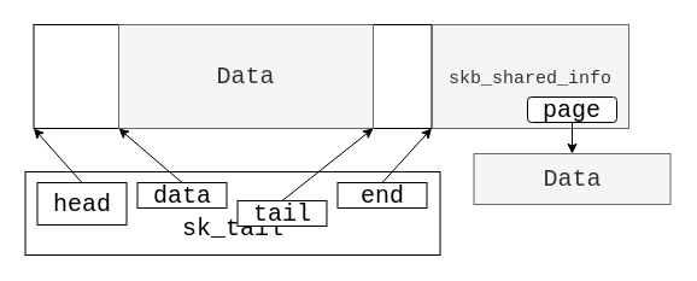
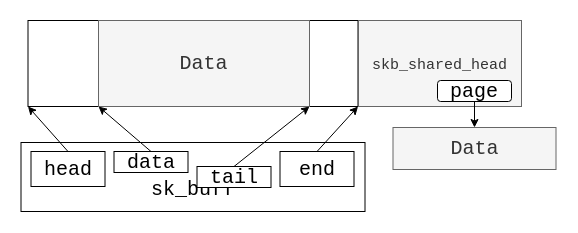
  <mxCell id="0" />
  <mxCell id="1" parent="0" />
- <mxCell id="2" value="&lt;font style=&quot;font-size: 20px&quot;&gt;&lt;br&gt;sk_tail&lt;/font&gt;" style="rounded=0;whiteSpace=wrap;html=1;fontFamily=Courier New;" parent="1" vertex="1"><mxGeometry x="20.5" y="142" width="344" height="69" as="geometry" /></mxCell>
+ <mxCell id="2" value="&lt;font style=&quot;font-size: 20px&quot;&gt;&lt;br&gt;sk_buff&lt;/font&gt;" style="rounded=0;whiteSpace=wrap;html=1;fontFamily=Courier New;" parent="1" vertex="1"><mxGeometry x="20.5" y="142" width="344" height="69" as="geometry" /></mxCell>
  <mxCell id="3" value="" style="rounded=0;whiteSpace=wrap;html=1;fontFamily=Courier New;" parent="1" vertex="1"><mxGeometry x="27.5" y="20" width="330" height="86" as="geometry" /></mxCell>
  <mxCell id="4" value="Data" style="rounded=0;whiteSpace=wrap;html=1;fillColor=#f5f5f5;strokeColor=#666666;fontColor=#333333;fontFamily=Courier New;fontSize=20;" parent="1" vertex="1"><mxGeometry x="98" y="20" width="211" height="86" as="geometry" /></mxCell>
  <mxCell id="5" value="" style="endArrow=classic;html=1;fontFamily=Courier New;fontSize=20;exitX=0.5;exitY=0;exitDx=0;exitDy=0;entryX=0;entryY=1;entryDx=0;entryDy=0;" parent="1" source="6" target="3" edge="1"><mxGeometry width="50" height="50" relative="1" as="geometry"><mxPoint x="314" y="199" as="sourcePoint" /><mxPoint x="301" y="161" as="targetPoint" /></mxGeometry></mxCell>
  <mxCell id="6" value="&lt;font style=&quot;font-size: 20px&quot;&gt;head&lt;/font&gt;" style="rounded=0;whiteSpace=wrap;html=1;fontFamily=Courier New;" parent="1" vertex="1"><mxGeometry x="30.5" y="151" width="74" height="35" as="geometry" /></mxCell>
  <mxCell id="7" value="&lt;font style=&quot;font-size: 20px&quot;&gt;data&lt;/font&gt;" style="rounded=0;whiteSpace=wrap;html=1;fontFamily=Courier New;" parent="1" vertex="1"><mxGeometry x="113.5" y="151" width="74" height="21" as="geometry" /></mxCell>
- <mxCell id="8" value="&lt;font style=&quot;font-size: 20px&quot;&gt;end&lt;/font&gt;" style="rounded=0;whiteSpace=wrap;html=1;fontFamily=Courier New;" parent="1" vertex="1"><mxGeometry x="279.5" y="151" width="74" height="21" as="geometry" /></mxCell>
+ <mxCell id="8" value="&lt;font style=&quot;font-size: 20px&quot;&gt;end&lt;/font&gt;" style="rounded=0;whiteSpace=wrap;html=1;fontFamily=Courier New;" parent="1" vertex="1"><mxGeometry x="279.5" y="151" width="74" height="35" as="geometry" /></mxCell>
  <mxCell id="9" value="&lt;font style=&quot;font-size: 20px&quot;&gt;tail&lt;/font&gt;" style="rounded=0;whiteSpace=wrap;html=1;fontFamily=Courier New;" parent="1" vertex="1"><mxGeometry x="196.5" y="166" width="74" height="21" as="geometry" /></mxCell>
  <mxCell id="10" value="" style="endArrow=classic;html=1;fontFamily=Courier New;fontSize=20;exitX=0.5;exitY=0;exitDx=0;exitDy=0;entryX=0;entryY=1;entryDx=0;entryDy=0;" parent="1" source="7" target="4" edge="1"><mxGeometry width="50" height="50" relative="1" as="geometry"><mxPoint x="94" y="210" as="sourcePoint" /><mxPoint x="26.5" y="117" as="targetPoint" /></mxGeometry></mxCell>
  <mxCell id="11" value="" style="endArrow=classic;html=1;fontFamily=Courier New;fontSize=20;exitX=0.5;exitY=0;exitDx=0;exitDy=0;entryX=1;entryY=1;entryDx=0;entryDy=0;" parent="1" source="9" target="4" edge="1"><mxGeometry width="50" height="50" relative="1" as="geometry"><mxPoint x="177" y="162" as="sourcePoint" /><mxPoint x="97" y="117" as="targetPoint" /></mxGeometry></mxCell>
  <mxCell id="12" value="" style="endArrow=classic;html=1;fontFamily=Courier New;fontSize=20;exitX=0.5;exitY=0;exitDx=0;exitDy=0;entryX=1;entryY=1;entryDx=0;entryDy=0;" parent="1" source="8" target="3" edge="1"><mxGeometry width="50" height="50" relative="1" as="geometry"><mxPoint x="187" y="172" as="sourcePoint" /><mxPoint x="107" y="127" as="targetPoint" /></mxGeometry></mxCell>
- <mxCell id="13" value="&lt;font style=&quot;font-size: 15px&quot;&gt;skb_shared_info&lt;/font&gt;" style="rounded=0;whiteSpace=wrap;html=1;fillColor=#f5f5f5;strokeColor=#666666;fontColor=#333333;fontFamily=Courier New;fontSize=20;" vertex="1" parent="1"><mxGeometry x="358" y="20" width="163" height="86" as="geometry" /></mxCell>
+ <mxCell id="13" value="&lt;font style=&quot;font-size: 15px&quot;&gt;skb_shared_head&lt;/font&gt;" style="rounded=0;whiteSpace=wrap;html=1;fillColor=#f5f5f5;strokeColor=#666666;fontColor=#333333;fontFamily=Courier New;fontSize=20;" vertex="1" parent="1"><mxGeometry x="358" y="20" width="163" height="86" as="geometry" /></mxCell>
  <mxCell id="14" value="Data" style="rounded=0;whiteSpace=wrap;html=1;fillColor=#f5f5f5;strokeColor=#666666;fontColor=#333333;fontFamily=Courier New;fontSize=20;" vertex="1" parent="1"><mxGeometry x="392.5" y="127" width="163" height="42" as="geometry" /></mxCell>
  <mxCell id="15" style="rounded=0;orthogonalLoop=1;jettySize=auto;html=1;entryX=0.5;entryY=0;entryDx=0;entryDy=0;exitX=0.5;exitY=1;exitDx=0;exitDy=0;" edge="1" parent="1" source="16" target="14"><mxGeometry relative="1" as="geometry" /></mxCell>
  <mxCell id="16" value="&lt;font style=&quot;font-size: 20px&quot;&gt;page&lt;/font&gt;" style="whiteSpace=wrap;html=1;fontFamily=Courier New;rounded=1;" vertex="1" parent="1"><mxGeometry x="437" y="80" width="74" height="21" as="geometry" /></mxCell>
